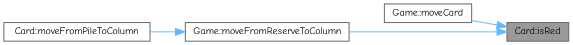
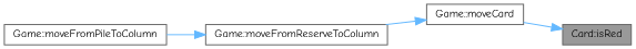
  digraph {
    fontname="Comic Neue"
    rankdir=RL
    node [color=grey40 fillcolor=white fontname="Comic Neue" fontsize=10 shape=box style=filled]
    edge [color=steelblue1 dir=back fontname="Comic Neue" fontsize=10 labelfontname=Helvetica labelfontsize=10 style=solid]
    n1 [color=gray40 fillcolor=grey60 fontcolor=black height=0.2 label="Card::isRed" width=0.4]
    n2 [height=0.2 label="Game::moveCard" width=0.4]
    n3 [height=0.2 label="Game::moveFromReserveToColumn" width=0.4]
-   n4 [height=0.2 label="Card::moveFromPileToColumn" width=0.4]
+   n4 [height=0.2 label="Game::moveFromPileToColumn" width=0.4]
    n1 -> n2
-   n1 -> n3
+   n2 -> n3
    n3 -> n4
  }
